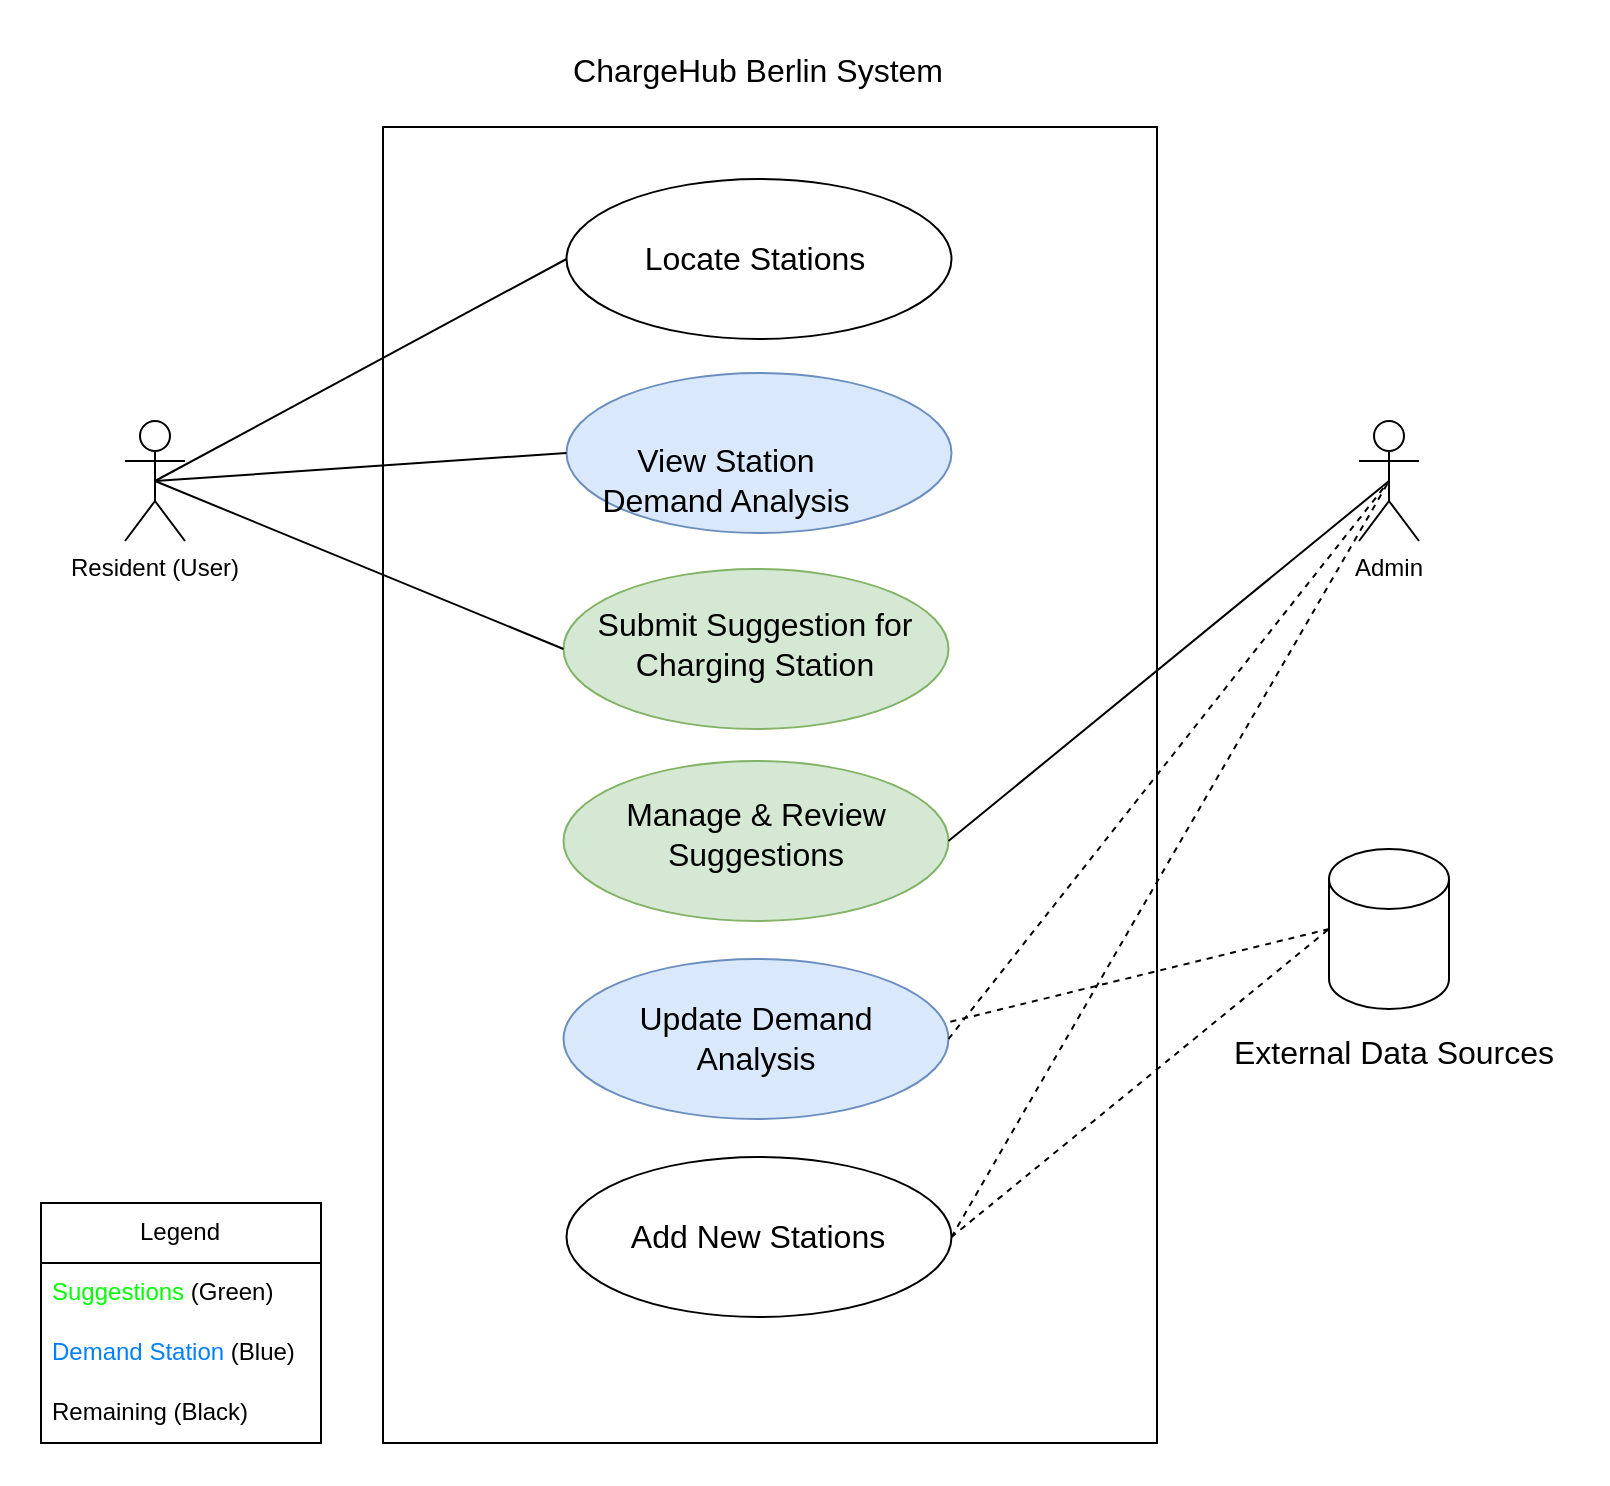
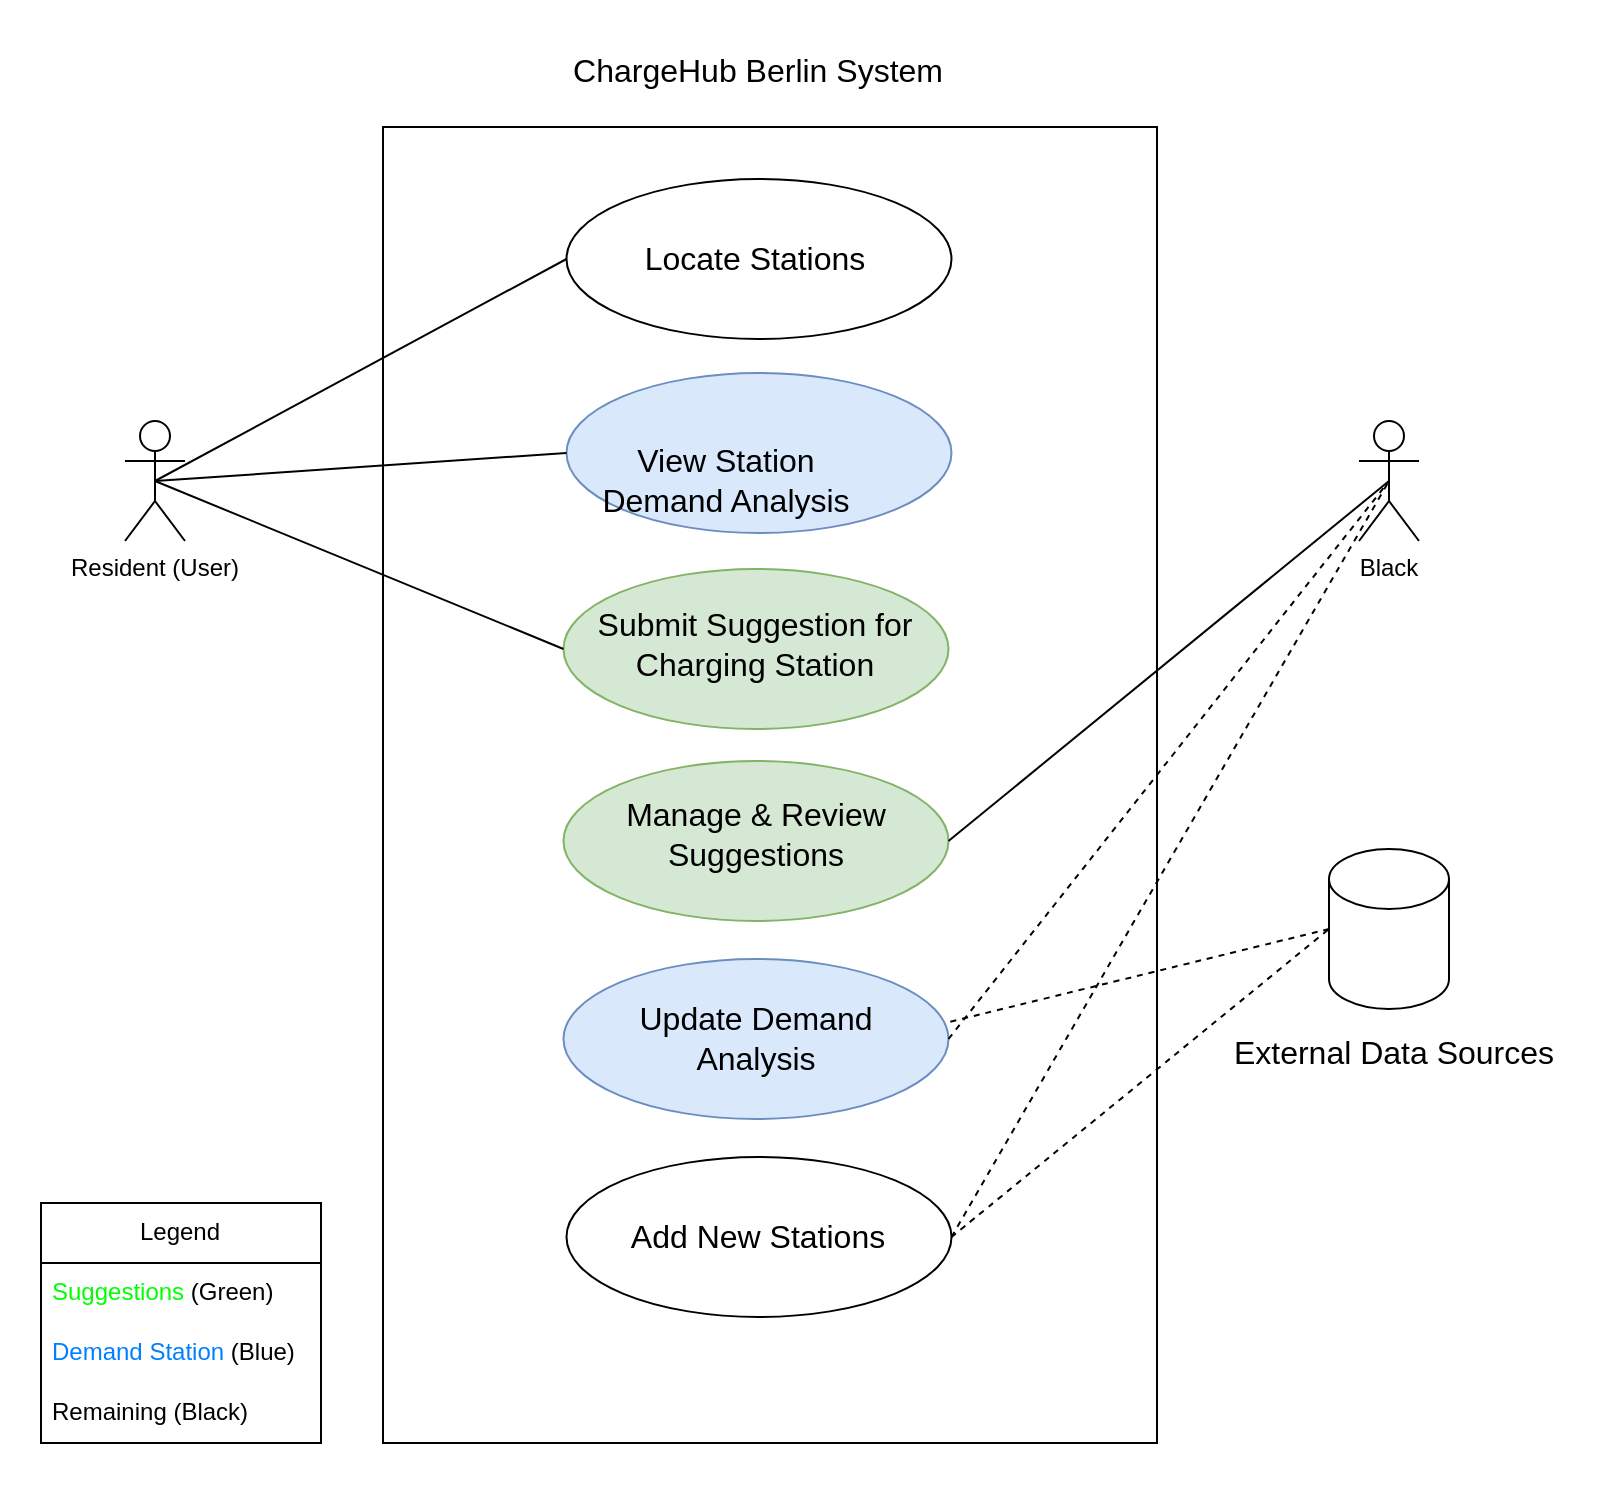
  <mxCell id="0" />
  <mxCell id="1" parent="0" />
  <mxCell id="2" value="" style="rounded=0;whiteSpace=wrap;html=1;" vertex="1" parent="1"><mxGeometry x="191" y="63" width="387" height="658" as="geometry" /></mxCell>
  <mxCell id="3" value="ChargeHub Berlin System" style="text;strokeColor=none;fillColor=none;html=1;align=center;verticalAlign=middle;whiteSpace=wrap;rounded=0;fontSize=16;" vertex="1" parent="1"><mxGeometry x="275.25" y="20" width="207.5" height="30" as="geometry" /></mxCell>
- <mxCell id="4" value="Admin" style="shape=umlActor;verticalLabelPosition=bottom;verticalAlign=top;html=1;outlineConnect=0;" vertex="1" parent="1"><mxGeometry x="679" y="210" width="30" height="60" as="geometry" /></mxCell>
+ <mxCell id="4" value="Black" style="shape=umlActor;verticalLabelPosition=bottom;verticalAlign=top;html=1;outlineConnect=0;" vertex="1" parent="1"><mxGeometry x="679" y="210" width="30" height="60" as="geometry" /></mxCell>
  <mxCell id="5" value="Resident (User)" style="shape=umlActor;verticalLabelPosition=bottom;verticalAlign=top;html=1;outlineConnect=0;" vertex="1" parent="1"><mxGeometry x="62" y="210" width="30" height="60" as="geometry" /></mxCell>
  <mxCell id="6" value="" style="ellipse;whiteSpace=wrap;html=1;" vertex="1" parent="1"><mxGeometry x="282.75" y="89" width="192.5" height="80" as="geometry" /></mxCell>
  <mxCell id="7" value="Locate Stations" style="text;html=1;align=center;verticalAlign=middle;whiteSpace=wrap;rounded=0;fontSize=16;" vertex="1" parent="1"><mxGeometry x="293" y="114" width="169" height="30" as="geometry" /></mxCell>
  <mxCell id="8" value="" style="shape=cylinder3;whiteSpace=wrap;html=1;boundedLbl=1;backgroundOutline=1;size=15;" vertex="1" parent="1"><mxGeometry x="664" y="424" width="60" height="80" as="geometry" /></mxCell>
  <mxCell id="9" value="External Data Sources" style="text;html=1;align=center;verticalAlign=middle;whiteSpace=wrap;rounded=0;fontSize=16;" vertex="1" parent="1"><mxGeometry x="611" y="511" width="172" height="30" as="geometry" /></mxCell>
  <mxCell id="10" value="" style="ellipse;whiteSpace=wrap;html=1;fillColor=#dae8fc;strokeColor=#6c8ebf;" vertex="1" parent="1"><mxGeometry x="282.75" y="186" width="192.5" height="80" as="geometry" /></mxCell>
  <mxCell id="11" value="" style="ellipse;whiteSpace=wrap;html=1;fillColor=#d5e8d4;strokeColor=#82b366;" vertex="1" parent="1"><mxGeometry x="281.25" y="284" width="192.5" height="80" as="geometry" /></mxCell>
  <mxCell id="12" value="" style="ellipse;whiteSpace=wrap;html=1;fillColor=#d5e8d4;strokeColor=#82b366;" vertex="1" parent="1"><mxGeometry x="281.25" y="380" width="192.5" height="80" as="geometry" /></mxCell>
  <mxCell id="13" value="View Station Demand Analysis" style="text;html=1;align=center;verticalAlign=middle;whiteSpace=wrap;rounded=0;fontSize=16;" vertex="1" parent="1"><mxGeometry x="291.5" y="225" width="142" height="30" as="geometry" /></mxCell>
  <mxCell id="14" value="Submit Suggestion for Charging Station" style="text;html=1;align=center;verticalAlign=middle;whiteSpace=wrap;rounded=0;fontSize=16;" vertex="1" parent="1"><mxGeometry x="297" y="307" width="161" height="30" as="geometry" /></mxCell>
  <mxCell id="15" value="Manage &amp;amp; Review Suggestions" style="text;html=1;align=center;verticalAlign=middle;whiteSpace=wrap;rounded=0;fontSize=16;" vertex="1" parent="1"><mxGeometry x="300.5" y="402" width="154" height="30" as="geometry" /></mxCell>
  <mxCell id="16" value="" style="ellipse;whiteSpace=wrap;html=1;fillColor=#dae8fc;strokeColor=#6c8ebf;" vertex="1" parent="1"><mxGeometry x="281.25" y="479" width="192.5" height="80" as="geometry" /></mxCell>
  <mxCell id="17" value="Update Demand Analysis" style="text;html=1;align=center;verticalAlign=middle;whiteSpace=wrap;rounded=0;fontSize=16;" vertex="1" parent="1"><mxGeometry x="303.5" y="504" width="148" height="30" as="geometry" /></mxCell>
  <mxCell id="18" value="" style="ellipse;whiteSpace=wrap;html=1;" vertex="1" parent="1"><mxGeometry x="282.75" y="578" width="192.5" height="80" as="geometry" /></mxCell>
  <mxCell id="19" value="Add New Stations" style="text;html=1;align=center;verticalAlign=middle;whiteSpace=wrap;rounded=0;fontSize=16;" vertex="1" parent="1"><mxGeometry x="303" y="603" width="152" height="30" as="geometry" /></mxCell>
  <mxCell id="20" value="" style="endArrow=none;html=1;rounded=0;fontSize=12;startSize=8;endSize=8;curved=1;exitX=0.5;exitY=0.5;exitDx=0;exitDy=0;exitPerimeter=0;entryX=0;entryY=0.5;entryDx=0;entryDy=0;" edge="1" parent="1" source="5" target="6"><mxGeometry width="50" height="50" relative="1" as="geometry"><mxPoint x="342" y="350" as="sourcePoint" /><mxPoint x="392" y="300" as="targetPoint" /></mxGeometry></mxCell>
  <mxCell id="21" value="" style="endArrow=none;html=1;rounded=0;fontSize=12;startSize=8;endSize=8;curved=1;exitX=0.5;exitY=0.5;exitDx=0;exitDy=0;exitPerimeter=0;entryX=0;entryY=0.5;entryDx=0;entryDy=0;" edge="1" parent="1" source="5" target="10"><mxGeometry width="50" height="50" relative="1" as="geometry"><mxPoint x="342" y="350" as="sourcePoint" /><mxPoint x="392" y="300" as="targetPoint" /></mxGeometry></mxCell>
  <mxCell id="22" value="" style="endArrow=none;html=1;rounded=0;fontSize=12;startSize=8;endSize=8;curved=1;exitX=0.5;exitY=0.5;exitDx=0;exitDy=0;exitPerimeter=0;entryX=0;entryY=0.5;entryDx=0;entryDy=0;" edge="1" parent="1" source="5" target="11"><mxGeometry width="50" height="50" relative="1" as="geometry"><mxPoint x="342" y="350" as="sourcePoint" /><mxPoint x="392" y="300" as="targetPoint" /></mxGeometry></mxCell>
  <mxCell id="23" value="" style="endArrow=none;html=1;rounded=0;fontSize=12;startSize=8;endSize=8;curved=1;exitX=0.5;exitY=0.5;exitDx=0;exitDy=0;exitPerimeter=0;entryX=1;entryY=0.5;entryDx=0;entryDy=0;" edge="1" parent="1" source="4" target="12"><mxGeometry width="50" height="50" relative="1" as="geometry"><mxPoint x="342" y="350" as="sourcePoint" /><mxPoint x="392" y="300" as="targetPoint" /></mxGeometry></mxCell>
  <mxCell id="24" value="" style="endArrow=none;dashed=1;html=1;rounded=0;fontSize=12;startSize=8;endSize=8;curved=1;entryX=0.5;entryY=0.5;entryDx=0;entryDy=0;entryPerimeter=0;exitX=1;exitY=0.5;exitDx=0;exitDy=0;" edge="1" parent="1" source="18" target="4"><mxGeometry width="50" height="50" relative="1" as="geometry"><mxPoint x="342" y="350" as="sourcePoint" /><mxPoint x="392" y="300" as="targetPoint" /></mxGeometry></mxCell>
  <mxCell id="25" value="" style="endArrow=none;dashed=1;html=1;rounded=0;fontSize=12;startSize=8;endSize=8;curved=1;entryX=0;entryY=0.5;entryDx=0;entryDy=0;entryPerimeter=0;exitX=1;exitY=0.5;exitDx=0;exitDy=0;" edge="1" parent="1" source="18" target="8"><mxGeometry width="50" height="50" relative="1" as="geometry"><mxPoint x="342" y="350" as="sourcePoint" /><mxPoint x="392" y="300" as="targetPoint" /></mxGeometry></mxCell>
  <mxCell id="26" value="" style="endArrow=none;dashed=1;html=1;rounded=0;fontSize=12;startSize=8;endSize=8;curved=1;exitX=0;exitY=0.5;exitDx=0;exitDy=0;exitPerimeter=0;entryX=0.991;entryY=0.4;entryDx=0;entryDy=0;entryPerimeter=0;" edge="1" parent="1" source="8" target="16"><mxGeometry width="50" height="50" relative="1" as="geometry"><mxPoint x="342" y="450" as="sourcePoint" /><mxPoint x="392" y="400" as="targetPoint" /></mxGeometry></mxCell>
  <mxCell id="27" value="" style="endArrow=none;dashed=1;html=1;rounded=0;fontSize=12;startSize=8;endSize=8;curved=1;entryX=0.5;entryY=0.5;entryDx=0;entryDy=0;entryPerimeter=0;exitX=1;exitY=0.5;exitDx=0;exitDy=0;" edge="1" parent="1" source="16" target="4"><mxGeometry width="50" height="50" relative="1" as="geometry"><mxPoint x="342" y="450" as="sourcePoint" /><mxPoint x="392" y="400" as="targetPoint" /></mxGeometry></mxCell>
  <mxCell id="28" value="Legend" style="swimlane;fontStyle=0;childLayout=stackLayout;horizontal=1;startSize=30;horizontalStack=0;resizeParent=1;resizeParentMax=0;resizeLast=0;collapsible=1;marginBottom=0;whiteSpace=wrap;html=1;" vertex="1" parent="1"><mxGeometry x="20" y="601" width="140" height="120" as="geometry" /></mxCell>
  <mxCell id="29" value="&lt;font color=&quot;#00ff00&quot;&gt;Suggestions&lt;/font&gt; (Green)" style="text;strokeColor=none;fillColor=none;align=left;verticalAlign=middle;spacingLeft=4;spacingRight=4;overflow=hidden;points=[[0,0.5],[1,0.5]];portConstraint=eastwest;rotatable=0;whiteSpace=wrap;html=1;" vertex="1" parent="28"><mxGeometry y="30" width="140" height="30" as="geometry" /></mxCell>
  <mxCell id="30" value="&lt;font color=&quot;#007fff&quot;&gt;Demand Station&lt;/font&gt; (Blue)" style="text;strokeColor=none;fillColor=none;align=left;verticalAlign=middle;spacingLeft=4;spacingRight=4;overflow=hidden;points=[[0,0.5],[1,0.5]];portConstraint=eastwest;rotatable=0;whiteSpace=wrap;html=1;" vertex="1" parent="28"><mxGeometry y="60" width="140" height="30" as="geometry" /></mxCell>
  <mxCell id="31" value="Remaining (Black)" style="text;strokeColor=none;fillColor=none;align=left;verticalAlign=middle;spacingLeft=4;spacingRight=4;overflow=hidden;points=[[0,0.5],[1,0.5]];portConstraint=eastwest;rotatable=0;whiteSpace=wrap;html=1;" vertex="1" parent="28"><mxGeometry y="90" width="140" height="30" as="geometry" /></mxCell>
